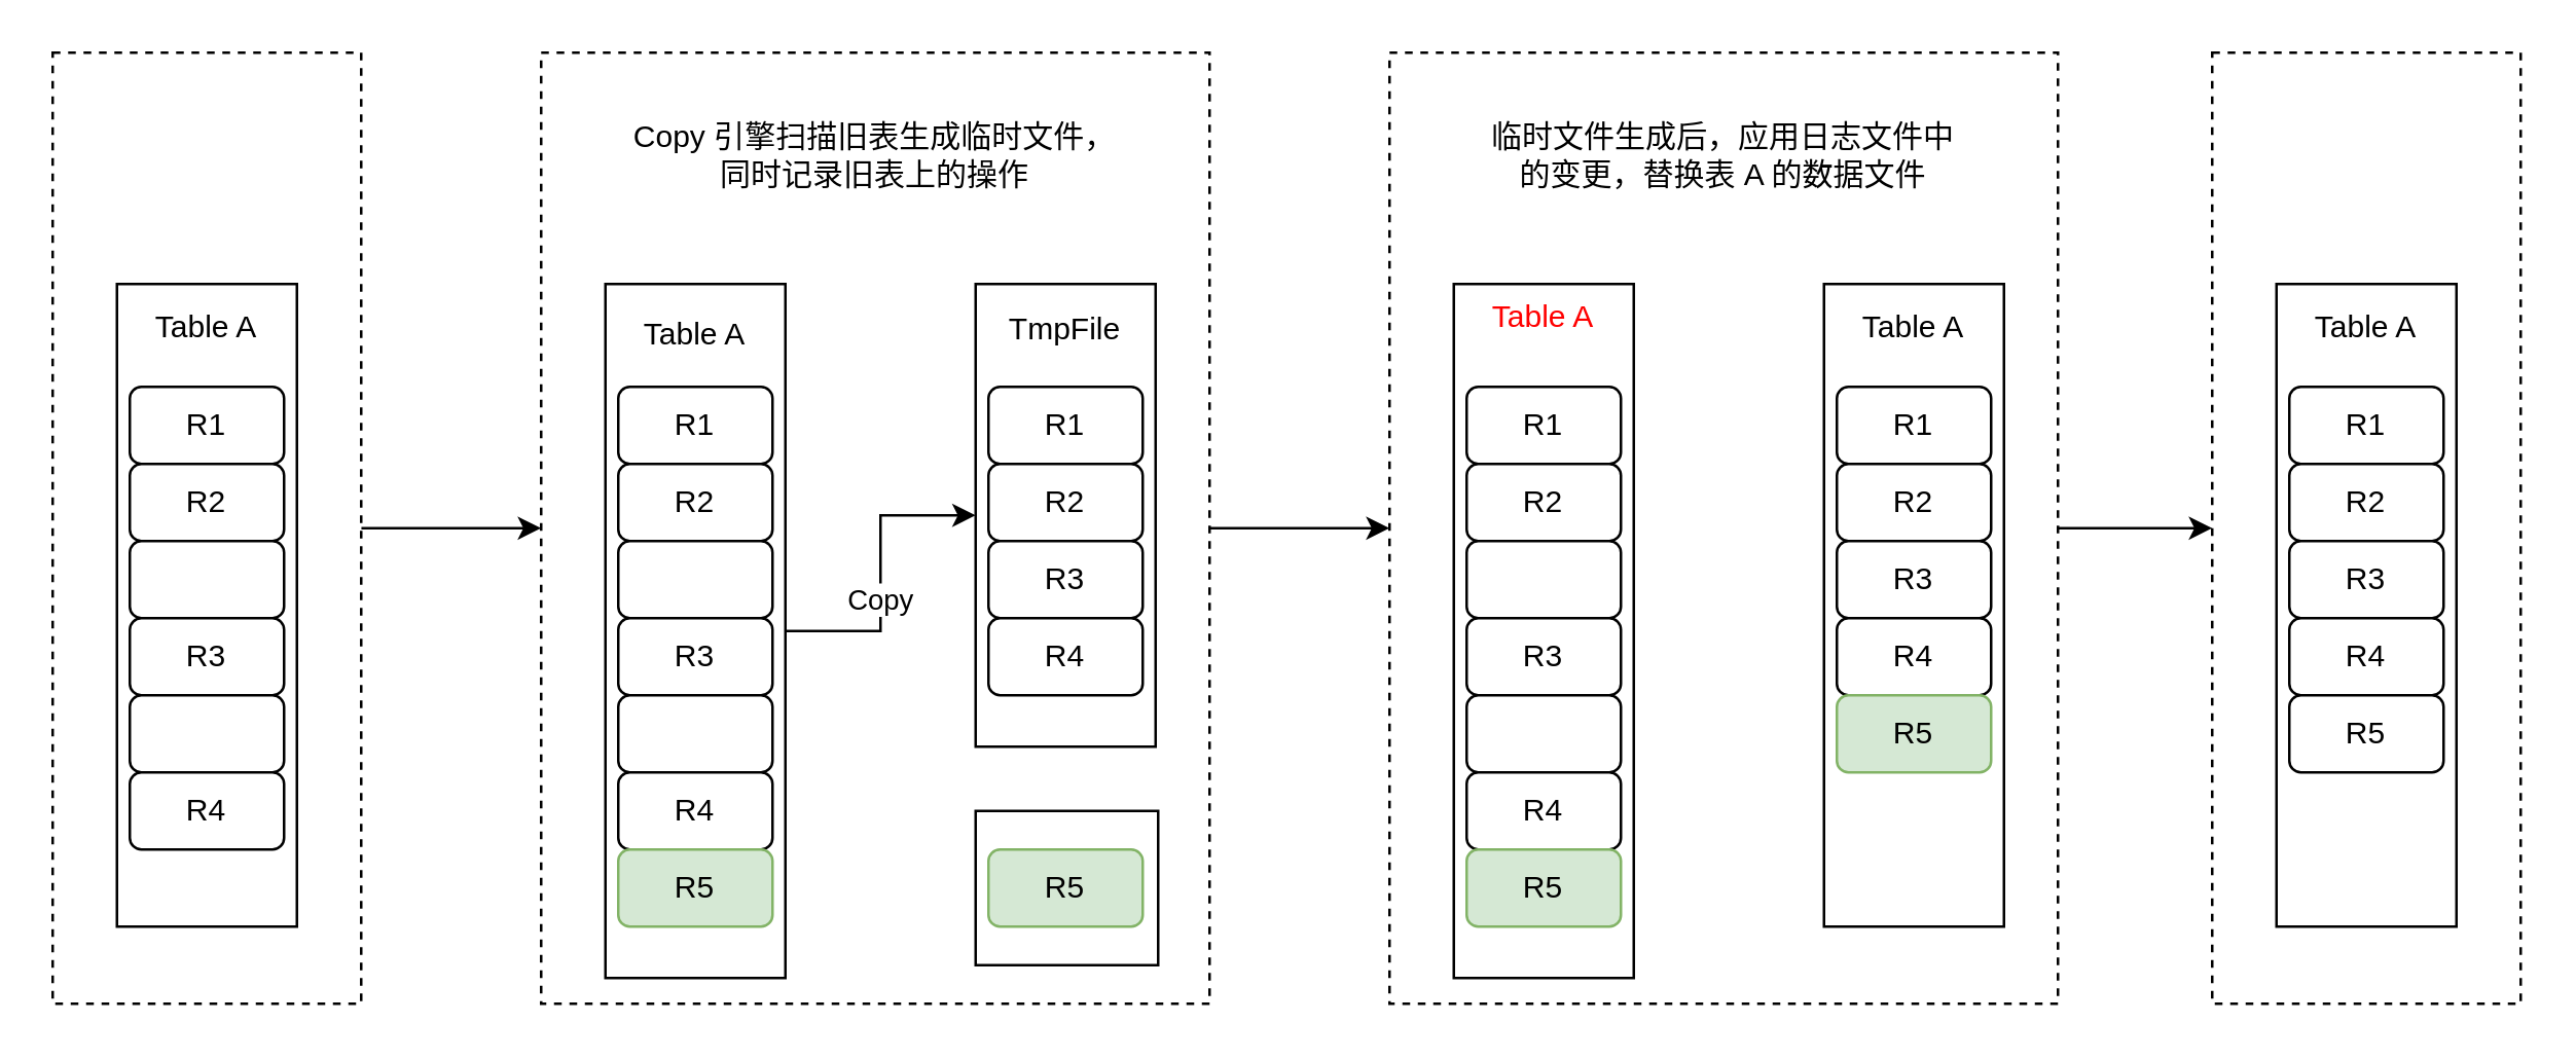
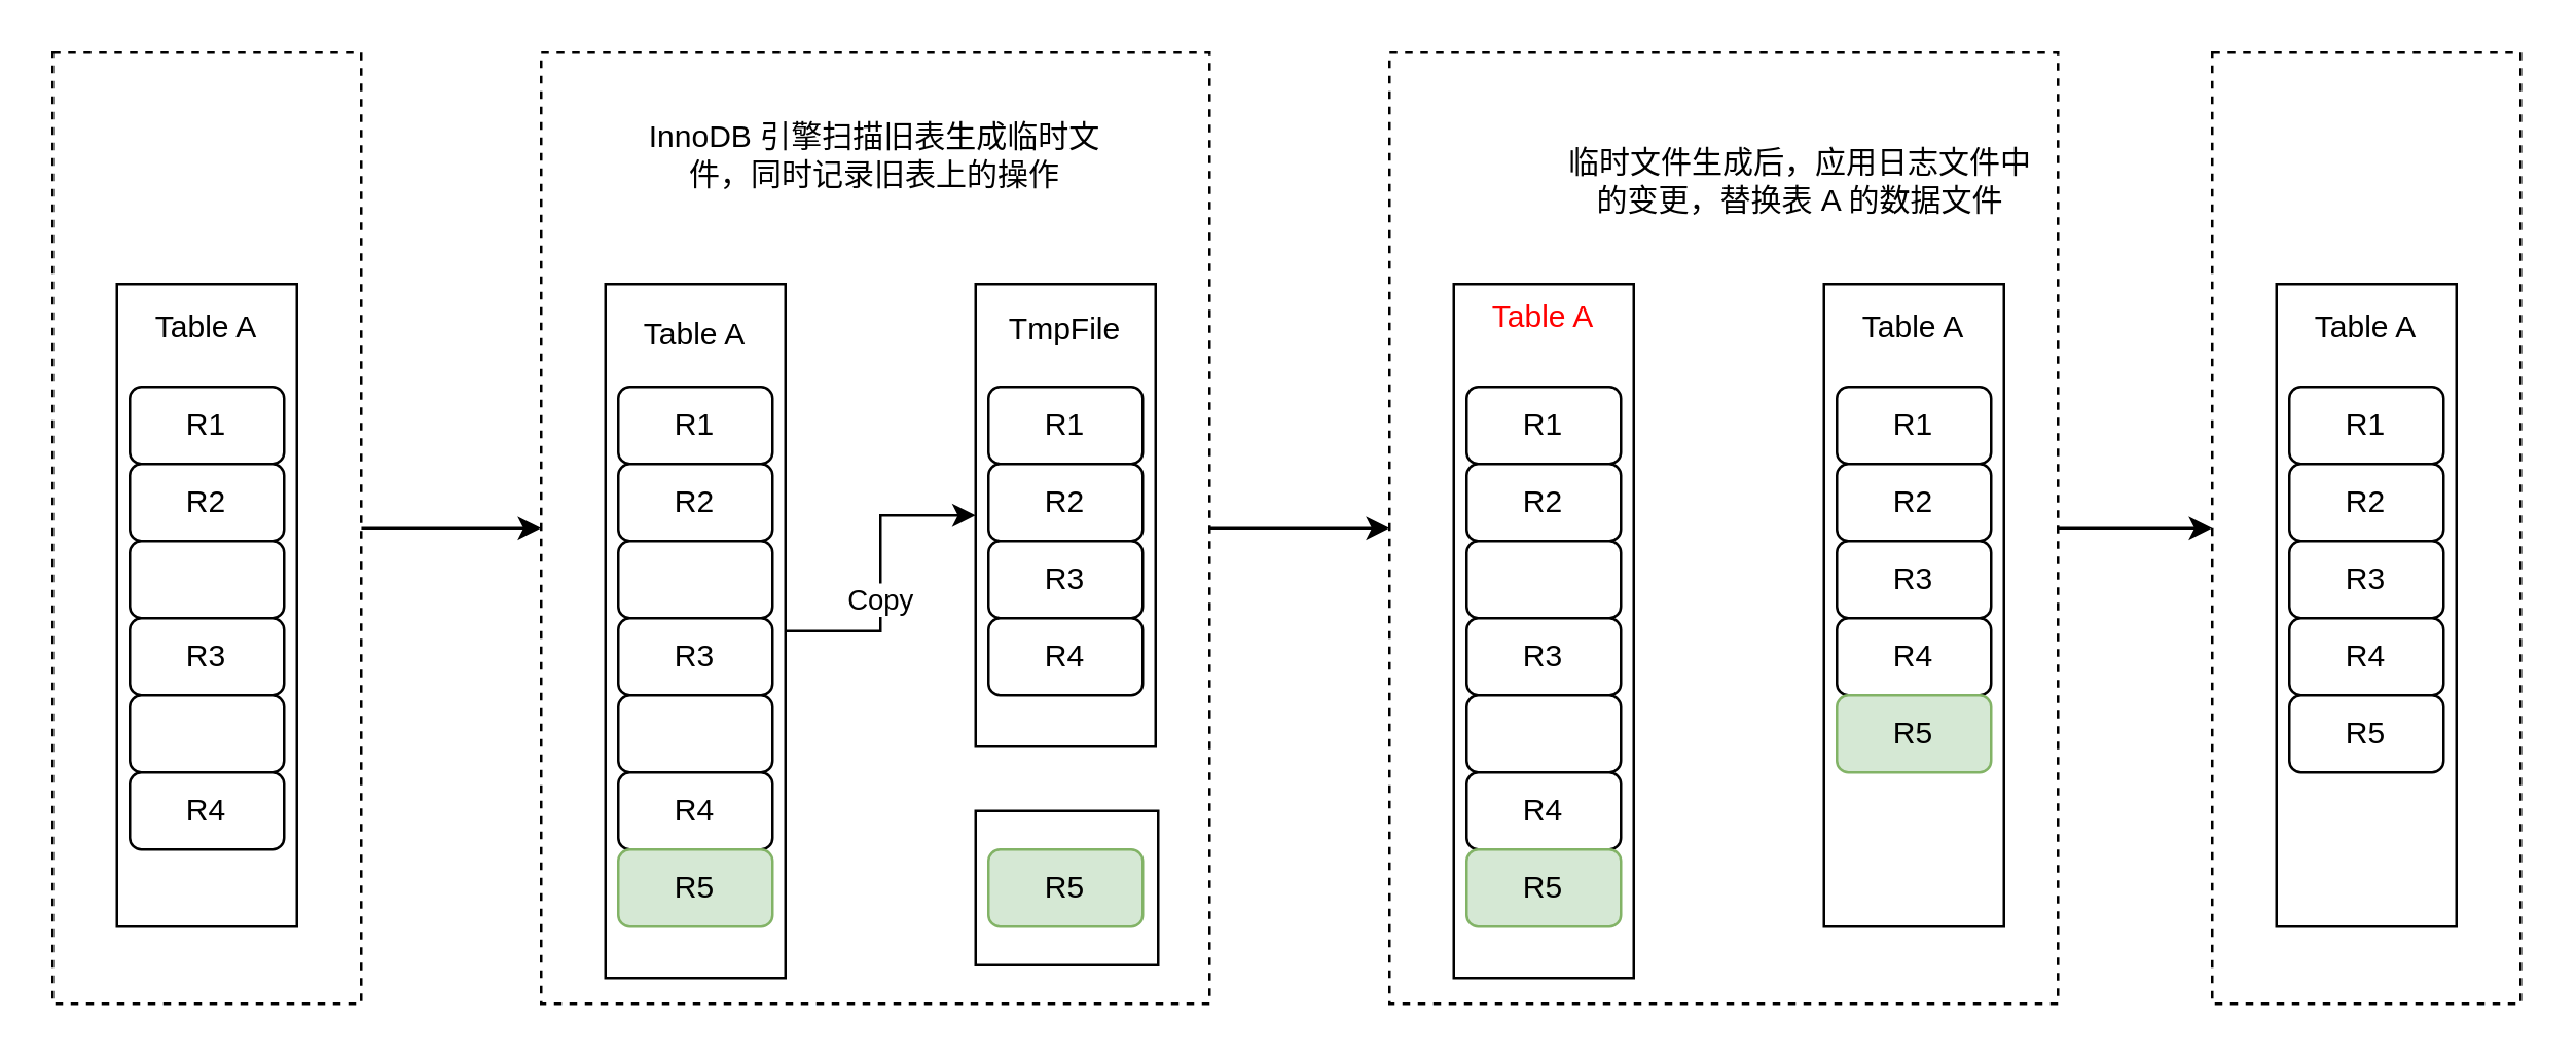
  <mxCell id="0" />
  <mxCell id="1" parent="0" />
  <mxCell id="2" style="edgeStyle=orthogonalEdgeStyle;rounded=0;orthogonalLoop=1;jettySize=auto;html=1;entryX=0;entryY=0.5;entryDx=0;entryDy=0;" edge="1" parent="1" source="3" target="12"><mxGeometry relative="1" as="geometry" /></mxCell>
  <mxCell id="3" value="" style="rounded=0;whiteSpace=wrap;html=1;dashed=1;" vertex="1" parent="1"><mxGeometry x="20" y="20" width="120" height="370" as="geometry" /></mxCell>
  <mxCell id="4" value="Table A&lt;br&gt;&lt;br&gt;&lt;br&gt;&lt;br&gt;&lt;br&gt;&lt;br&gt;&lt;br&gt;&lt;br&gt;&lt;br&gt;&lt;br&gt;&lt;br&gt;&lt;br&gt;&lt;br&gt;&lt;br&gt;&lt;br&gt;&lt;br&gt;" style="rounded=0;whiteSpace=wrap;html=1;" vertex="1" parent="1"><mxGeometry x="45" y="110" width="70" height="250" as="geometry" /></mxCell>
  <mxCell id="5" value="R1" style="rounded=1;whiteSpace=wrap;html=1;" vertex="1" parent="1"><mxGeometry x="50" y="150" width="60" height="30" as="geometry" /></mxCell>
  <mxCell id="6" value="R2" style="rounded=1;whiteSpace=wrap;html=1;" vertex="1" parent="1"><mxGeometry x="50" y="180" width="60" height="30" as="geometry" /></mxCell>
  <mxCell id="7" value="" style="rounded=1;whiteSpace=wrap;html=1;" vertex="1" parent="1"><mxGeometry x="50" y="210" width="60" height="30" as="geometry" /></mxCell>
  <mxCell id="8" value="R3" style="rounded=1;whiteSpace=wrap;html=1;" vertex="1" parent="1"><mxGeometry x="50" y="240" width="60" height="30" as="geometry" /></mxCell>
  <mxCell id="9" value="" style="rounded=1;whiteSpace=wrap;html=1;" vertex="1" parent="1"><mxGeometry x="50" y="270" width="60" height="30" as="geometry" /></mxCell>
  <mxCell id="10" value="R4" style="rounded=1;whiteSpace=wrap;html=1;" vertex="1" parent="1"><mxGeometry x="50" y="300" width="60" height="30" as="geometry" /></mxCell>
  <mxCell id="11" style="edgeStyle=orthogonalEdgeStyle;rounded=0;orthogonalLoop=1;jettySize=auto;html=1;entryX=0;entryY=0.5;entryDx=0;entryDy=0;" edge="1" parent="1" source="12" target="29"><mxGeometry relative="1" as="geometry" /></mxCell>
  <mxCell id="12" value="" style="rounded=0;whiteSpace=wrap;html=1;dashed=1;" vertex="1" parent="1"><mxGeometry x="210" y="20" width="260" height="370" as="geometry" /></mxCell>
  <mxCell id="13" style="edgeStyle=orthogonalEdgeStyle;rounded=0;orthogonalLoop=1;jettySize=auto;html=1;" edge="1" parent="1" source="15" target="22"><mxGeometry relative="1" as="geometry" /></mxCell>
  <mxCell id="14" value="Copy" style="edgeLabel;html=1;align=center;verticalAlign=middle;resizable=0;points=[];" vertex="1" connectable="0" parent="13"><mxGeometry x="-0.162" y="1" relative="1" as="geometry"><mxPoint as="offset" /></mxGeometry></mxCell>
  <mxCell id="15" value="Table A&lt;br&gt;&lt;br&gt;&lt;br&gt;&lt;br&gt;&lt;br&gt;&lt;br&gt;&lt;br&gt;&lt;br&gt;&lt;br&gt;&lt;br&gt;&lt;br&gt;&lt;br&gt;&lt;br&gt;&lt;br&gt;&lt;br&gt;&lt;br&gt;&lt;br&gt;" style="rounded=0;whiteSpace=wrap;html=1;" vertex="1" parent="1"><mxGeometry x="235" y="110" width="70" height="270" as="geometry" /></mxCell>
  <mxCell id="16" value="R1" style="rounded=1;whiteSpace=wrap;html=1;" vertex="1" parent="1"><mxGeometry x="240" y="150" width="60" height="30" as="geometry" /></mxCell>
  <mxCell id="17" value="R2" style="rounded=1;whiteSpace=wrap;html=1;" vertex="1" parent="1"><mxGeometry x="240" y="180" width="60" height="30" as="geometry" /></mxCell>
  <mxCell id="18" value="" style="rounded=1;whiteSpace=wrap;html=1;" vertex="1" parent="1"><mxGeometry x="240" y="210" width="60" height="30" as="geometry" /></mxCell>
  <mxCell id="19" value="R3" style="rounded=1;whiteSpace=wrap;html=1;" vertex="1" parent="1"><mxGeometry x="240" y="240" width="60" height="30" as="geometry" /></mxCell>
  <mxCell id="20" value="" style="rounded=1;whiteSpace=wrap;html=1;" vertex="1" parent="1"><mxGeometry x="240" y="270" width="60" height="30" as="geometry" /></mxCell>
  <mxCell id="21" value="R4" style="rounded=1;whiteSpace=wrap;html=1;" vertex="1" parent="1"><mxGeometry x="240" y="300" width="60" height="30" as="geometry" /></mxCell>
  <mxCell id="22" value="TmpFile&lt;br&gt;&lt;br&gt;&lt;br&gt;&lt;br&gt;&lt;br&gt;&lt;br&gt;&lt;br&gt;&lt;br&gt;&lt;br&gt;&lt;br&gt;&lt;br&gt;" style="rounded=0;whiteSpace=wrap;html=1;" vertex="1" parent="1"><mxGeometry x="379" y="110" width="70" height="180" as="geometry" /></mxCell>
  <mxCell id="23" value="R1" style="rounded=1;whiteSpace=wrap;html=1;" vertex="1" parent="1"><mxGeometry x="384" y="150" width="60" height="30" as="geometry" /></mxCell>
  <mxCell id="24" value="R2" style="rounded=1;whiteSpace=wrap;html=1;" vertex="1" parent="1"><mxGeometry x="384" y="180" width="60" height="30" as="geometry" /></mxCell>
  <mxCell id="25" value="R3" style="rounded=1;whiteSpace=wrap;html=1;" vertex="1" parent="1"><mxGeometry x="384" y="210" width="60" height="30" as="geometry" /></mxCell>
  <mxCell id="26" value="R4" style="rounded=1;whiteSpace=wrap;html=1;" vertex="1" parent="1"><mxGeometry x="384" y="240" width="60" height="30" as="geometry" /></mxCell>
- <mxCell id="27" value="Copy 引擎扫描旧表生成临时文件，同时记录旧表上的操作" style="text;html=1;strokeColor=none;fillColor=none;align=center;verticalAlign=middle;whiteSpace=wrap;rounded=0;" vertex="1" parent="1"><mxGeometry x="245" y="50" width="190" height="20" as="geometry" /></mxCell>
+ <mxCell id="27" value="InnoDB 引擎扫描旧表生成临时文件，同时记录旧表上的操作" style="text;html=1;strokeColor=none;fillColor=none;align=center;verticalAlign=middle;whiteSpace=wrap;rounded=0;" vertex="1" parent="1"><mxGeometry x="245" y="50" width="190" height="20" as="geometry" /></mxCell>
  <mxCell id="28" style="edgeStyle=orthogonalEdgeStyle;rounded=0;orthogonalLoop=1;jettySize=auto;html=1;entryX=0;entryY=0.5;entryDx=0;entryDy=0;" edge="1" parent="1" source="29" target="43"><mxGeometry relative="1" as="geometry" /></mxCell>
  <mxCell id="29" value="" style="rounded=0;whiteSpace=wrap;html=1;dashed=1;" vertex="1" parent="1"><mxGeometry x="540" y="20" width="260" height="370" as="geometry" /></mxCell>
  <mxCell id="30" value="&lt;font color=&quot;#ff0000&quot;&gt;Table A&lt;br&gt;&lt;br&gt;&lt;br&gt;&lt;br&gt;&lt;br&gt;&lt;br&gt;&lt;br&gt;&lt;br&gt;&lt;br&gt;&lt;br&gt;&lt;br&gt;&lt;br&gt;&lt;br&gt;&lt;br&gt;&lt;br&gt;&lt;br&gt;&lt;br&gt;&lt;br&gt;&lt;/font&gt;" style="rounded=0;whiteSpace=wrap;html=1;" vertex="1" parent="1"><mxGeometry x="565" y="110" width="70" height="270" as="geometry" /></mxCell>
  <mxCell id="31" value="R1" style="rounded=1;whiteSpace=wrap;html=1;" vertex="1" parent="1"><mxGeometry x="570" y="150" width="60" height="30" as="geometry" /></mxCell>
  <mxCell id="32" value="R2" style="rounded=1;whiteSpace=wrap;html=1;" vertex="1" parent="1"><mxGeometry x="570" y="180" width="60" height="30" as="geometry" /></mxCell>
  <mxCell id="33" value="" style="rounded=1;whiteSpace=wrap;html=1;" vertex="1" parent="1"><mxGeometry x="570" y="210" width="60" height="30" as="geometry" /></mxCell>
  <mxCell id="34" value="R3" style="rounded=1;whiteSpace=wrap;html=1;" vertex="1" parent="1"><mxGeometry x="570" y="240" width="60" height="30" as="geometry" /></mxCell>
  <mxCell id="35" value="" style="rounded=1;whiteSpace=wrap;html=1;" vertex="1" parent="1"><mxGeometry x="570" y="270" width="60" height="30" as="geometry" /></mxCell>
  <mxCell id="36" value="R4" style="rounded=1;whiteSpace=wrap;html=1;" vertex="1" parent="1"><mxGeometry x="570" y="300" width="60" height="30" as="geometry" /></mxCell>
  <mxCell id="37" value="Table A&lt;br&gt;&lt;br&gt;&lt;br&gt;&lt;br&gt;&lt;br&gt;&lt;br&gt;&lt;br&gt;&lt;br&gt;&lt;br&gt;&lt;br&gt;&lt;br&gt;&lt;br&gt;&lt;br&gt;&lt;br&gt;&lt;br&gt;&lt;br&gt;" style="rounded=0;whiteSpace=wrap;html=1;" vertex="1" parent="1"><mxGeometry x="709" y="110" width="70" height="250" as="geometry" /></mxCell>
  <mxCell id="38" value="R1" style="rounded=1;whiteSpace=wrap;html=1;" vertex="1" parent="1"><mxGeometry x="714" y="150" width="60" height="30" as="geometry" /></mxCell>
  <mxCell id="39" value="R2" style="rounded=1;whiteSpace=wrap;html=1;" vertex="1" parent="1"><mxGeometry x="714" y="180" width="60" height="30" as="geometry" /></mxCell>
  <mxCell id="40" value="R3" style="rounded=1;whiteSpace=wrap;html=1;" vertex="1" parent="1"><mxGeometry x="714" y="210" width="60" height="30" as="geometry" /></mxCell>
  <mxCell id="41" value="R4" style="rounded=1;whiteSpace=wrap;html=1;" vertex="1" parent="1"><mxGeometry x="714" y="240" width="60" height="30" as="geometry" /></mxCell>
- <mxCell id="42" value="临时文件生成后，应用日志文件中的变更，替换表 A 的数据文件" style="text;html=1;strokeColor=none;fillColor=none;align=center;verticalAlign=middle;whiteSpace=wrap;rounded=0;" vertex="1" parent="1"><mxGeometry x="575" y="50" width="190" height="20" as="geometry" /></mxCell>
+ <mxCell id="42" value="临时文件生成后，应用日志文件中的变更，替换表 A 的数据文件" style="text;html=1;strokeColor=none;fillColor=none;align=center;verticalAlign=middle;whiteSpace=wrap;rounded=0;" vertex="1" parent="1"><mxGeometry x="605" y="60" width="190" height="20" as="geometry" /></mxCell>
  <mxCell id="43" value="" style="rounded=0;whiteSpace=wrap;html=1;dashed=1;" vertex="1" parent="1"><mxGeometry x="860" y="20" width="120" height="370" as="geometry" /></mxCell>
  <mxCell id="44" value="Table A&lt;br&gt;&lt;br&gt;&lt;br&gt;&lt;br&gt;&lt;br&gt;&lt;br&gt;&lt;br&gt;&lt;br&gt;&lt;br&gt;&lt;br&gt;&lt;br&gt;&lt;br&gt;&lt;br&gt;&lt;br&gt;&lt;br&gt;&lt;br&gt;" style="rounded=0;whiteSpace=wrap;html=1;" vertex="1" parent="1"><mxGeometry x="885" y="110" width="70" height="250" as="geometry" /></mxCell>
  <mxCell id="45" value="R1" style="rounded=1;whiteSpace=wrap;html=1;" vertex="1" parent="1"><mxGeometry x="890" y="150" width="60" height="30" as="geometry" /></mxCell>
  <mxCell id="46" value="R2" style="rounded=1;whiteSpace=wrap;html=1;" vertex="1" parent="1"><mxGeometry x="890" y="180" width="60" height="30" as="geometry" /></mxCell>
  <mxCell id="47" value="R3" style="rounded=1;whiteSpace=wrap;html=1;" vertex="1" parent="1"><mxGeometry x="890" y="210" width="60" height="30" as="geometry" /></mxCell>
  <mxCell id="48" value="R4" style="rounded=1;whiteSpace=wrap;html=1;" vertex="1" parent="1"><mxGeometry x="890" y="240" width="60" height="30" as="geometry" /></mxCell>
  <mxCell id="49" value="R5" style="rounded=1;whiteSpace=wrap;html=1;" vertex="1" parent="1"><mxGeometry x="890" y="270" width="60" height="30" as="geometry" /></mxCell>
  <mxCell id="50" value="R5" style="rounded=1;whiteSpace=wrap;html=1;fillColor=#d5e8d4;strokeColor=#82b366;" vertex="1" parent="1"><mxGeometry x="240" y="330" width="60" height="30" as="geometry" /></mxCell>
  <mxCell id="51" value="" style="rounded=0;whiteSpace=wrap;html=1;" vertex="1" parent="1"><mxGeometry x="379" y="315" width="71" height="60" as="geometry" /></mxCell>
  <mxCell id="52" value="R5" style="rounded=1;whiteSpace=wrap;html=1;fillColor=#d5e8d4;strokeColor=#82b366;" vertex="1" parent="1"><mxGeometry x="384" y="330" width="60" height="30" as="geometry" /></mxCell>
  <mxCell id="53" value="R5" style="rounded=1;whiteSpace=wrap;html=1;fillColor=#d5e8d4;strokeColor=#82b366;" vertex="1" parent="1"><mxGeometry x="714" y="270" width="60" height="30" as="geometry" /></mxCell>
  <mxCell id="54" value="R5" style="rounded=1;whiteSpace=wrap;html=1;fillColor=#d5e8d4;strokeColor=#82b366;" vertex="1" parent="1"><mxGeometry x="570" y="330" width="60" height="30" as="geometry" /></mxCell>
